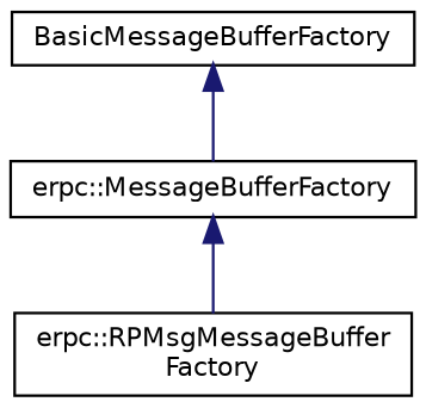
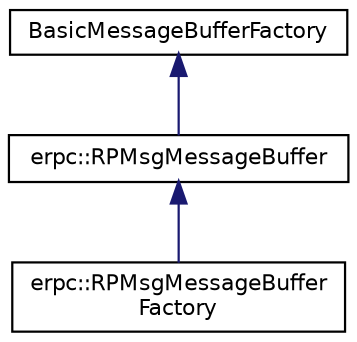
  digraph {
    rankdir=TB
    node [color=black fillcolor=white fontname=Helvetica fontsize=10 shape=record style=filled]
    edge [color=midnightblue dir=back fontname=Helvetica fontsize=10 labelfontname=Helvetica labelfontsize=10 style=solid]
-   n1 [height=0.2 label="erpc::MessageBufferFactory" width=0.4]
+   n1 [height=0.2 label="erpc::RPMsgMessageBuffer" width=0.4]
    n2 [height=0.2 label="erpc::RPMsgMessageBuffer\lFactory" width=0.4]
    n3 [height=0.2 label=BasicMessageBufferFactory width=0.4]
    n1 -> n2
    n3 -> n1
  }
